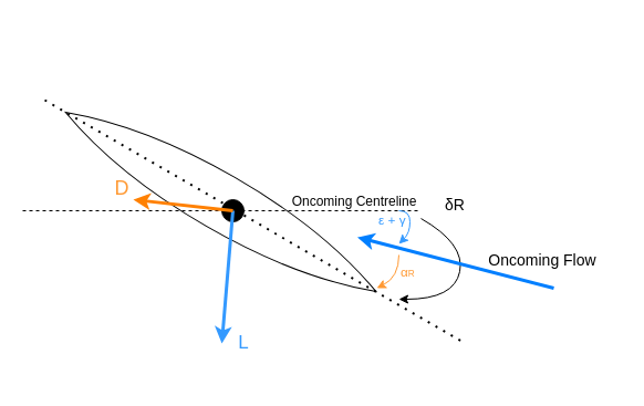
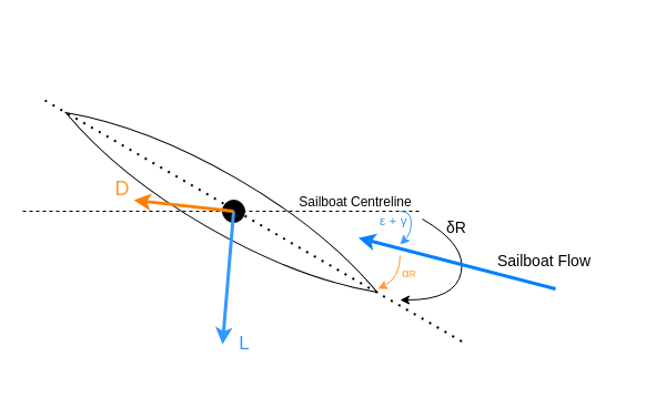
  <mxCell id="0" />
  <mxCell id="1" parent="0" />
  <mxCell id="2" value="" style="whiteSpace=wrap;html=1;shape=mxgraph.basic.pointed_oval;rotation=120;" vertex="1" parent="1"><mxGeometry x="165" y="20" width="68.07" height="324.1" as="geometry" /></mxCell>
  <mxCell id="3" value="" style="endArrow=none;dashed=1;html=1;rounded=0;" edge="1" parent="1"><mxGeometry width="50" height="50" relative="1" as="geometry"><mxPoint x="20" y="190" as="sourcePoint" /><mxPoint x="380" y="190" as="targetPoint" /></mxGeometry></mxCell>
  <mxCell id="4" value="" style="ellipse;whiteSpace=wrap;html=1;aspect=fixed;fillColor=#000000;" vertex="1" parent="1"><mxGeometry x="200" y="180" width="20" height="20" as="geometry" /></mxCell>
  <mxCell id="5" value="" style="endArrow=none;dashed=1;html=1;dashPattern=1 3;strokeWidth=2;rounded=0;" edge="1" parent="1"><mxGeometry width="50" height="50" relative="1" as="geometry"><mxPoint x="40" y="90" as="sourcePoint" /><mxPoint x="420" y="310" as="targetPoint" /></mxGeometry></mxCell>
- <mxCell id="6" value="Oncoming Centreline" style="text;strokeColor=none;align=center;fillColor=none;html=1;verticalAlign=middle;whiteSpace=wrap;rounded=0;" vertex="1" parent="1"><mxGeometry x="260" y="167.05" width="120" height="30" as="geometry" /></mxCell>
+ <mxCell id="6" value="Sailboat Centreline" style="text;strokeColor=none;align=center;fillColor=none;html=1;verticalAlign=middle;whiteSpace=wrap;rounded=0;" vertex="1" parent="1"><mxGeometry x="260" y="167.05" width="120" height="30" as="geometry" /></mxCell>
  <mxCell id="7" value="" style="curved=1;endArrow=classic;html=1;rounded=0;entryX=1;entryY=1;entryDx=0;entryDy=0;exitX=1;exitY=1;exitDx=0;exitDy=0;" edge="1" parent="1" source="6"><mxGeometry width="50" height="50" relative="1" as="geometry"><mxPoint x="390" y="210" as="sourcePoint" /><mxPoint x="360" y="270" as="targetPoint" /><Array as="points"><mxPoint x="420" y="220" /><mxPoint x="410" y="270" /></Array></mxGeometry></mxCell>
- <mxCell id="8" value="&lt;font style=&quot;font-size: 14px;&quot;&gt;&lt;span dir=&quot;ltr&quot; role=&quot;presentation&quot; style=&quot;left: 299.809px; top: 729.392px; font-family: sans-serif;&quot;&gt;δ&lt;/span&gt;&lt;span dir=&quot;ltr&quot; role=&quot;presentation&quot; style=&quot;left: 305.041px; top: 733.865px; font-family: sans-serif;&quot;&gt;R&lt;/span&gt;&lt;/font&gt;&lt;span dir=&quot;ltr&quot; role=&quot;presentation&quot; style=&quot;left: 312.132px; top: 733.865px; font-size: 8.24px; font-family: sans-serif;&quot;&gt; &lt;/span&gt;&lt;span dir=&quot;ltr&quot; role=&quot;presentation&quot; style=&quot;left: 315.378px; top: 729.392px; font-size: 11.771px; font-family: sans-serif;&quot;&gt;&lt;/span&gt;" style="text;whiteSpace=wrap;html=1;" vertex="1" parent="1"><mxGeometry x="400" y="170" width="20" height="30" as="geometry" /></mxCell>
+ <mxCell id="8" value="&lt;font style=&quot;font-size: 14px;&quot;&gt;&lt;span dir=&quot;ltr&quot; role=&quot;presentation&quot; style=&quot;left: 299.809px; top: 729.392px; font-family: sans-serif;&quot;&gt;δ&lt;/span&gt;&lt;span dir=&quot;ltr&quot; role=&quot;presentation&quot; style=&quot;left: 305.041px; top: 733.865px; font-family: sans-serif;&quot;&gt;R&lt;/span&gt;&lt;/font&gt;&lt;span dir=&quot;ltr&quot; role=&quot;presentation&quot; style=&quot;left: 312.132px; top: 733.865px; font-size: 8.24px; font-family: sans-serif;&quot;&gt; &lt;/span&gt;&lt;span dir=&quot;ltr&quot; role=&quot;presentation&quot; style=&quot;left: 315.378px; top: 729.392px; font-size: 11.771px; font-family: sans-serif;&quot;&gt;&lt;/span&gt;" style="text;whiteSpace=wrap;html=1;" vertex="1" parent="1"><mxGeometry x="400" y="190" width="20" height="30" as="geometry" /></mxCell>
  <mxCell id="9" value="" style="endArrow=classic;html=1;rounded=0;fontSize=14;strokeWidth=3;strokeColor=#007FFF;" edge="1" parent="1" target="2"><mxGeometry width="50" height="50" relative="1" as="geometry"><mxPoint x="500" y="260" as="sourcePoint" /><mxPoint x="340" y="220" as="targetPoint" /></mxGeometry></mxCell>
- <mxCell id="10" value="Oncoming Flow" style="text;strokeColor=none;align=center;fillColor=none;html=1;verticalAlign=middle;whiteSpace=wrap;rounded=0;fontSize=14;" vertex="1" parent="1"><mxGeometry x="420" y="220" width="140" height="30" as="geometry" /></mxCell>
+ <mxCell id="10" value="Sailboat Flow" style="text;strokeColor=none;align=center;fillColor=none;html=1;verticalAlign=middle;whiteSpace=wrap;rounded=0;fontSize=14;" vertex="1" parent="1"><mxGeometry x="420" y="220" width="140" height="30" as="geometry" /></mxCell>
  <mxCell id="11" value="" style="curved=1;endArrow=classic;html=1;rounded=0;strokeColor=#3399FF;" edge="1" parent="1"><mxGeometry width="50" height="50" relative="1" as="geometry"><mxPoint x="360" y="190" as="sourcePoint" /><mxPoint x="360" y="220" as="targetPoint" /><Array as="points"><mxPoint x="370" y="190" /><mxPoint x="370" y="210" /></Array></mxGeometry></mxCell>
  <mxCell id="12" value="&lt;font color=&quot;#ff9933&quot;&gt;&lt;span dir=&quot;ltr&quot; role=&quot;presentation&quot; style=&quot;left: 268.861px; top: 729.392px; font-size: 11.771px; font-family: sans-serif;&quot;&gt;α&lt;/span&gt;&lt;span dir=&quot;ltr&quot; role=&quot;presentation&quot; style=&quot;left: 276.391px; top: 733.865px; font-size: 8.24px; font-family: sans-serif;&quot;&gt;R&lt;/span&gt;&lt;/font&gt;" style="text;whiteSpace=wrap;html=1;fontSize=14;fillColor=none;strokeColor=none;" vertex="1" parent="1"><mxGeometry x="360" y="230" width="20" height="20" as="geometry" /></mxCell>
  <mxCell id="13" value="" style="curved=1;endArrow=classic;html=1;rounded=0;strokeColor=#FF9933;" edge="1" parent="1"><mxGeometry width="50" height="50" relative="1" as="geometry"><mxPoint x="360" y="230" as="sourcePoint" /><mxPoint x="340" y="260" as="targetPoint" /><Array as="points"><mxPoint x="360" y="230" /><mxPoint x="360" y="250" /></Array></mxGeometry></mxCell>
  <mxCell id="14" value="" style="endArrow=classic;html=1;rounded=0;strokeColor=#3399FF;strokeWidth=3;fontSize=14;fontColor=#FF9933;" edge="1" parent="1"><mxGeometry width="50" height="50" relative="1" as="geometry"><mxPoint x="210" y="190" as="sourcePoint" /><mxPoint x="200" y="310" as="targetPoint" /></mxGeometry></mxCell>
  <mxCell id="15" value="" style="endArrow=classic;html=1;rounded=0;strokeColor=#FF8000;strokeWidth=3;fontSize=14;fontColor=#FF9933;" edge="1" parent="1"><mxGeometry width="50" height="50" relative="1" as="geometry"><mxPoint x="210" y="190" as="sourcePoint" /><mxPoint x="120" y="180" as="targetPoint" /></mxGeometry></mxCell>
  <mxCell id="16" value="&lt;font style=&quot;font-size: 18px;&quot;&gt;D&lt;/font&gt;" style="text;strokeColor=none;align=center;fillColor=none;html=1;verticalAlign=middle;whiteSpace=wrap;rounded=0;fontSize=14;fontColor=#FF9933;" vertex="1" parent="1"><mxGeometry x="100" y="160" width="20" height="20" as="geometry" /></mxCell>
  <mxCell id="17" value="&lt;font style=&quot;font-size: 17px;&quot; color=&quot;#3399ff&quot;&gt;L&lt;/font&gt;" style="text;strokeColor=none;align=center;fillColor=none;html=1;verticalAlign=middle;whiteSpace=wrap;rounded=0;fontSize=14;fontColor=#FF9933;" vertex="1" parent="1"><mxGeometry x="210" y="300" width="20" height="20" as="geometry" /></mxCell>
  <mxCell id="18" value="&lt;meta charset=&quot;utf-8&quot;&gt;&lt;span dir=&quot;ltr&quot; role=&quot;presentation&quot; style=&quot;left: 378.399px; top: 759.862px; font-size: 11.771px; font-family: sans-serif;&quot;&gt;ε&lt;/span&gt;&lt;span dir=&quot;ltr&quot; role=&quot;presentation&quot; style=&quot;left: 383.177px; top: 759.862px; font-size: 11.771px; font-family: sans-serif;&quot;&gt; &lt;/span&gt;&lt;span dir=&quot;ltr&quot; role=&quot;presentation&quot; style=&quot;left: 385.793px; top: 759.862px; font-size: 11.771px; font-family: sans-serif;&quot;&gt;+&lt;/span&gt;&lt;span dir=&quot;ltr&quot; role=&quot;presentation&quot; style=&quot;left: 394.949px; top: 759.862px; font-size: 11.771px; font-family: sans-serif;&quot;&gt; &lt;/span&gt;&lt;span dir=&quot;ltr&quot; role=&quot;presentation&quot; style=&quot;left: 397.565px; top: 759.862px; font-size: 11.771px; font-family: sans-serif;&quot;&gt;γ&lt;/span&gt;" style="text;whiteSpace=wrap;html=1;fontSize=18;fontColor=#3399FF;" vertex="1" parent="1"><mxGeometry x="340" y="180" width="30" height="10" as="geometry" /></mxCell>
